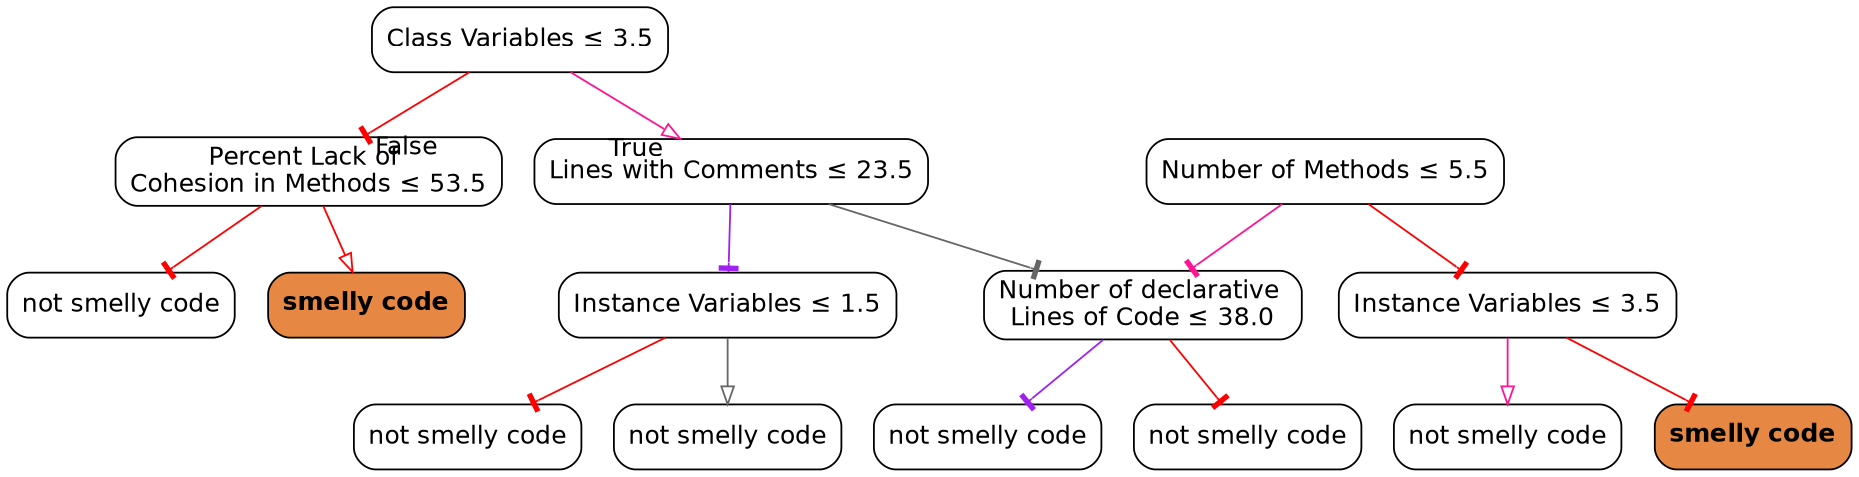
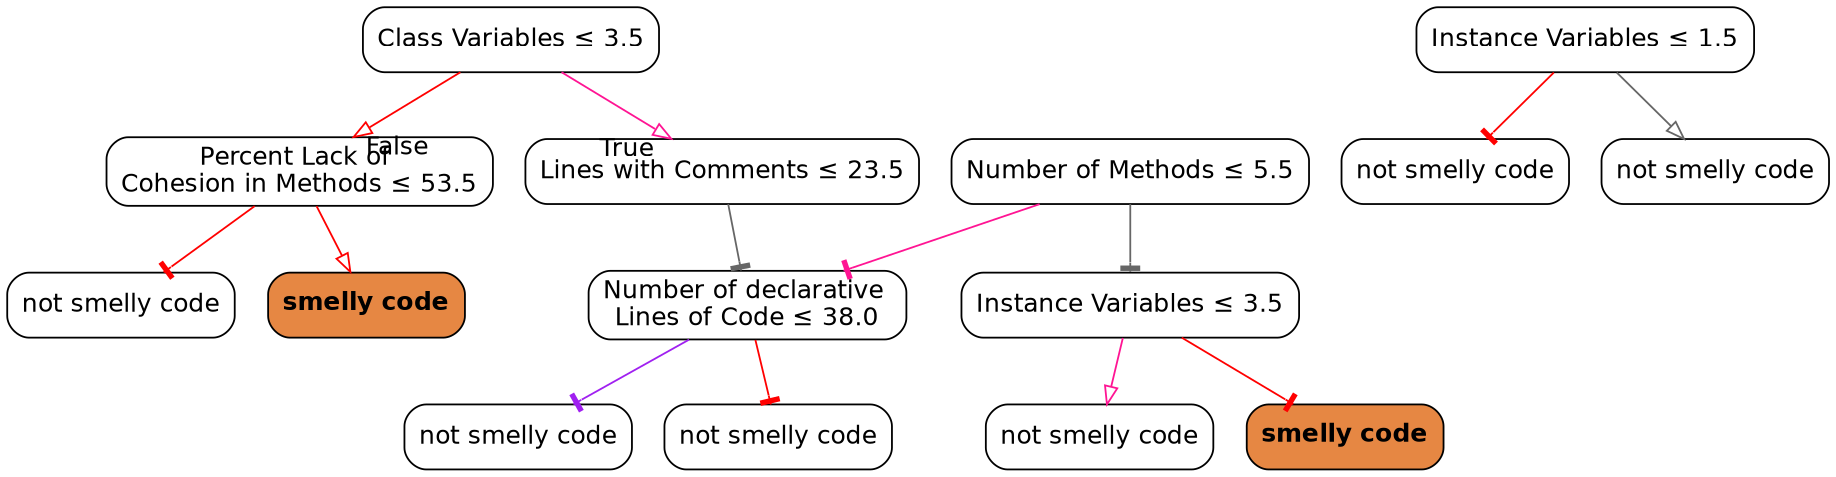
  digraph {
    node [color=black fillcolor="#FFFFFF" fontname=helvetica shape=box style="filled, rounded"]
    edge [arrowhead=tee color=red fontname=helvetica]
    n1 [label=<Class Variables &le; 3.5>]
    n2 [label=<Lines with Comments &le; 23.5>]
    n3 [label=<Percent Lack of <br/>Cohesion in Methods &le; 53.5>]
    n4 [label=<Instance Variables &le; 1.5>]
    n5 [label=<Number of declarative <br/>Lines of Code &le; 38.0>]
    n6 [fillcolor="#e68743" label=<<b>smelly code</b>>]
    n7 [label=<not smelly code>]
    n8 [label=<not smelly code>]
    n9 [label=<not smelly code>]
    n10 [label=<Number of Methods &le; 5.5>]
    n11 [label=<Instance Variables &le; 3.5>]
    n12 [label=<not smelly code>]
    n13 [fillcolor="#e68743" label=<<b>smelly code</b>>]
    n14 [label=<not smelly code>]
    n15 [label=<not smelly code>]
    n1 -> n2 [arrowhead=onormal color=deeppink headlabel=True labelangle=45 labeldistance=2.5]
-   n1 -> n3 [headlabel=False labelangle=-45 labeldistance=2.5]
-   n2 -> n4 [color=purple]
+   n1 -> n3 [arrowhead=onormal headlabel=False labelangle=-45 labeldistance=2.5]
    n2 -> n5 [color=gray40]
    n3 -> n6 [arrowhead=onormal]
    n3 -> n7
    n4 -> n8
    n4 -> n9 [arrowhead=onormal color=gray40]
    n5 -> n14 [color=purple]
    n5 -> n15
    n10 -> n5 [color=deeppink]
-   n10 -> n11
+   n10 -> n11 [color=gray40]
    n11 -> n12 [arrowhead=onormal color=deeppink]
    n11 -> n13
  }
